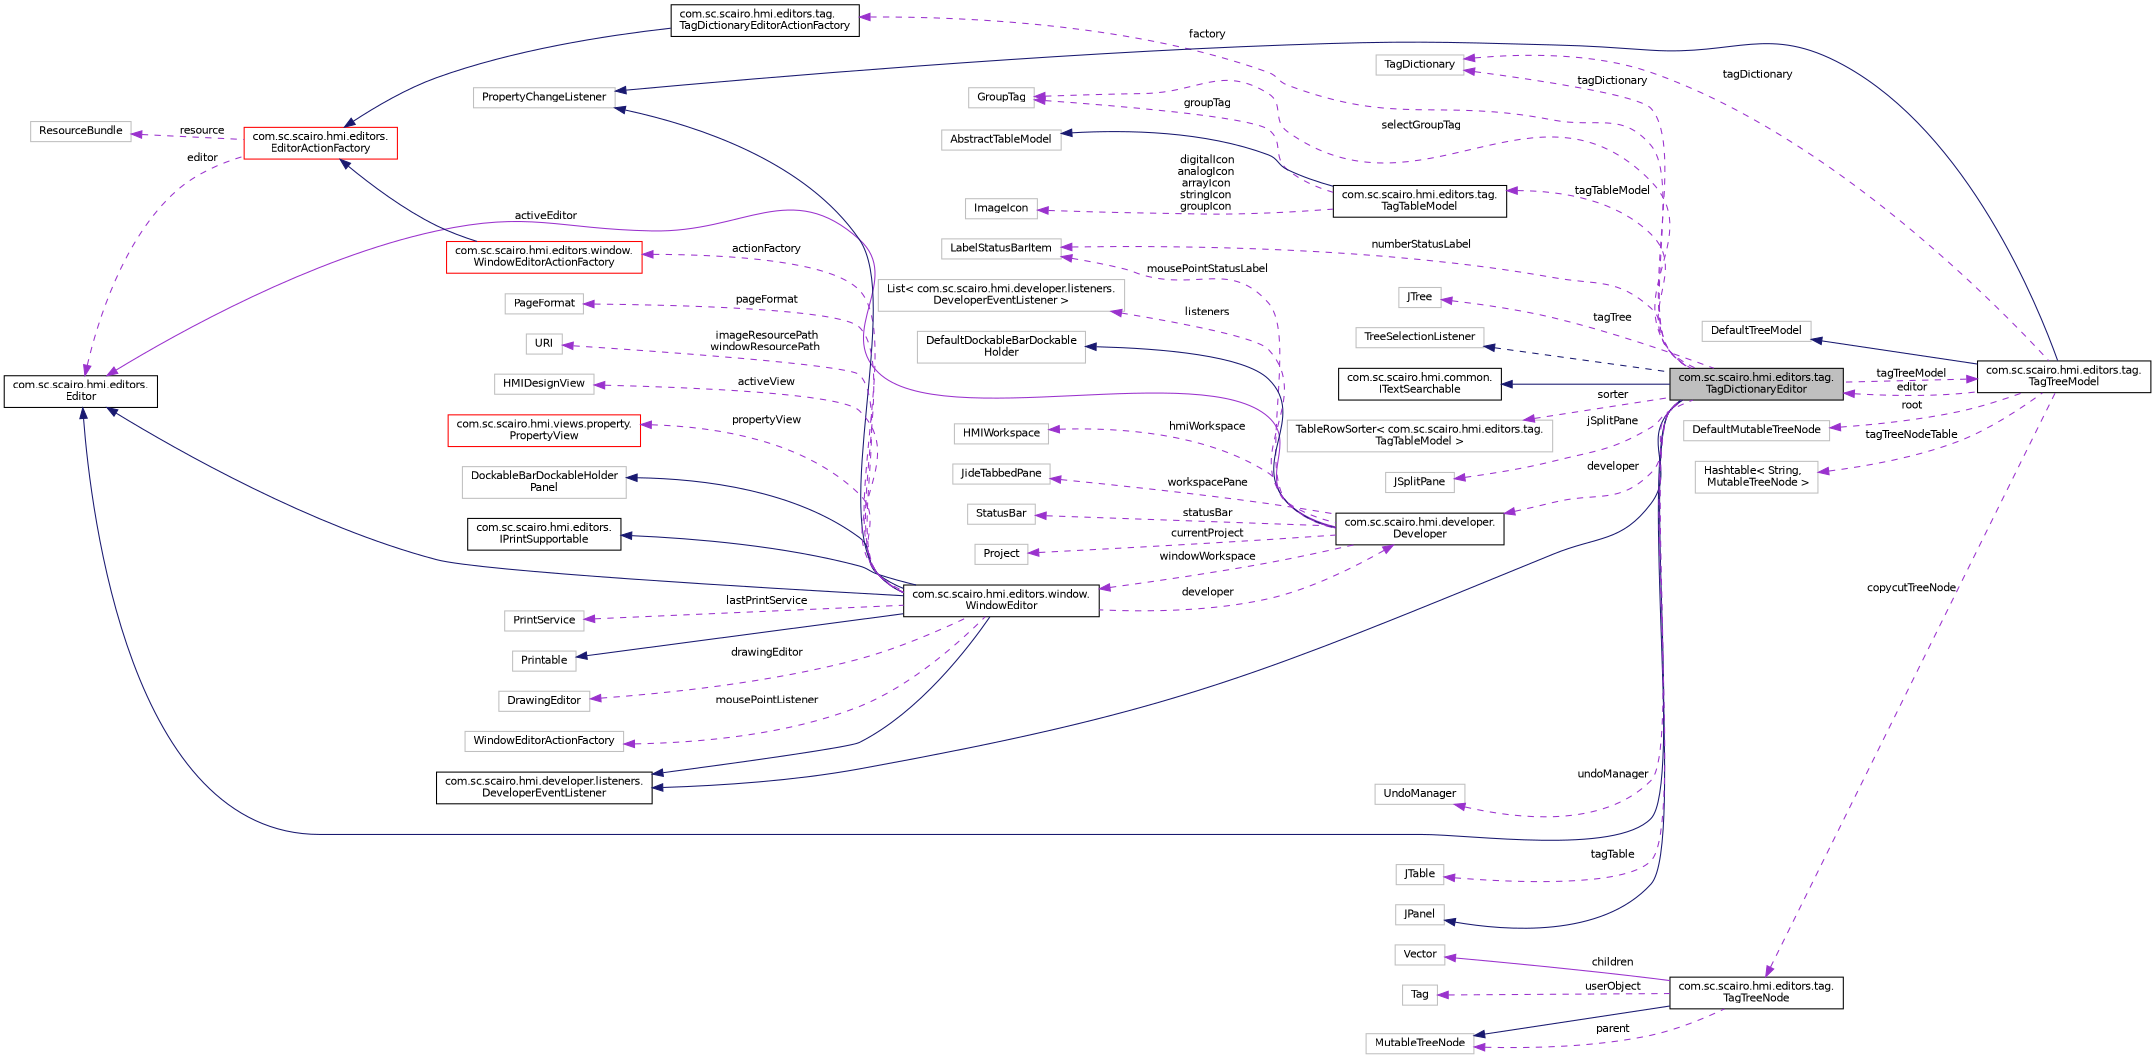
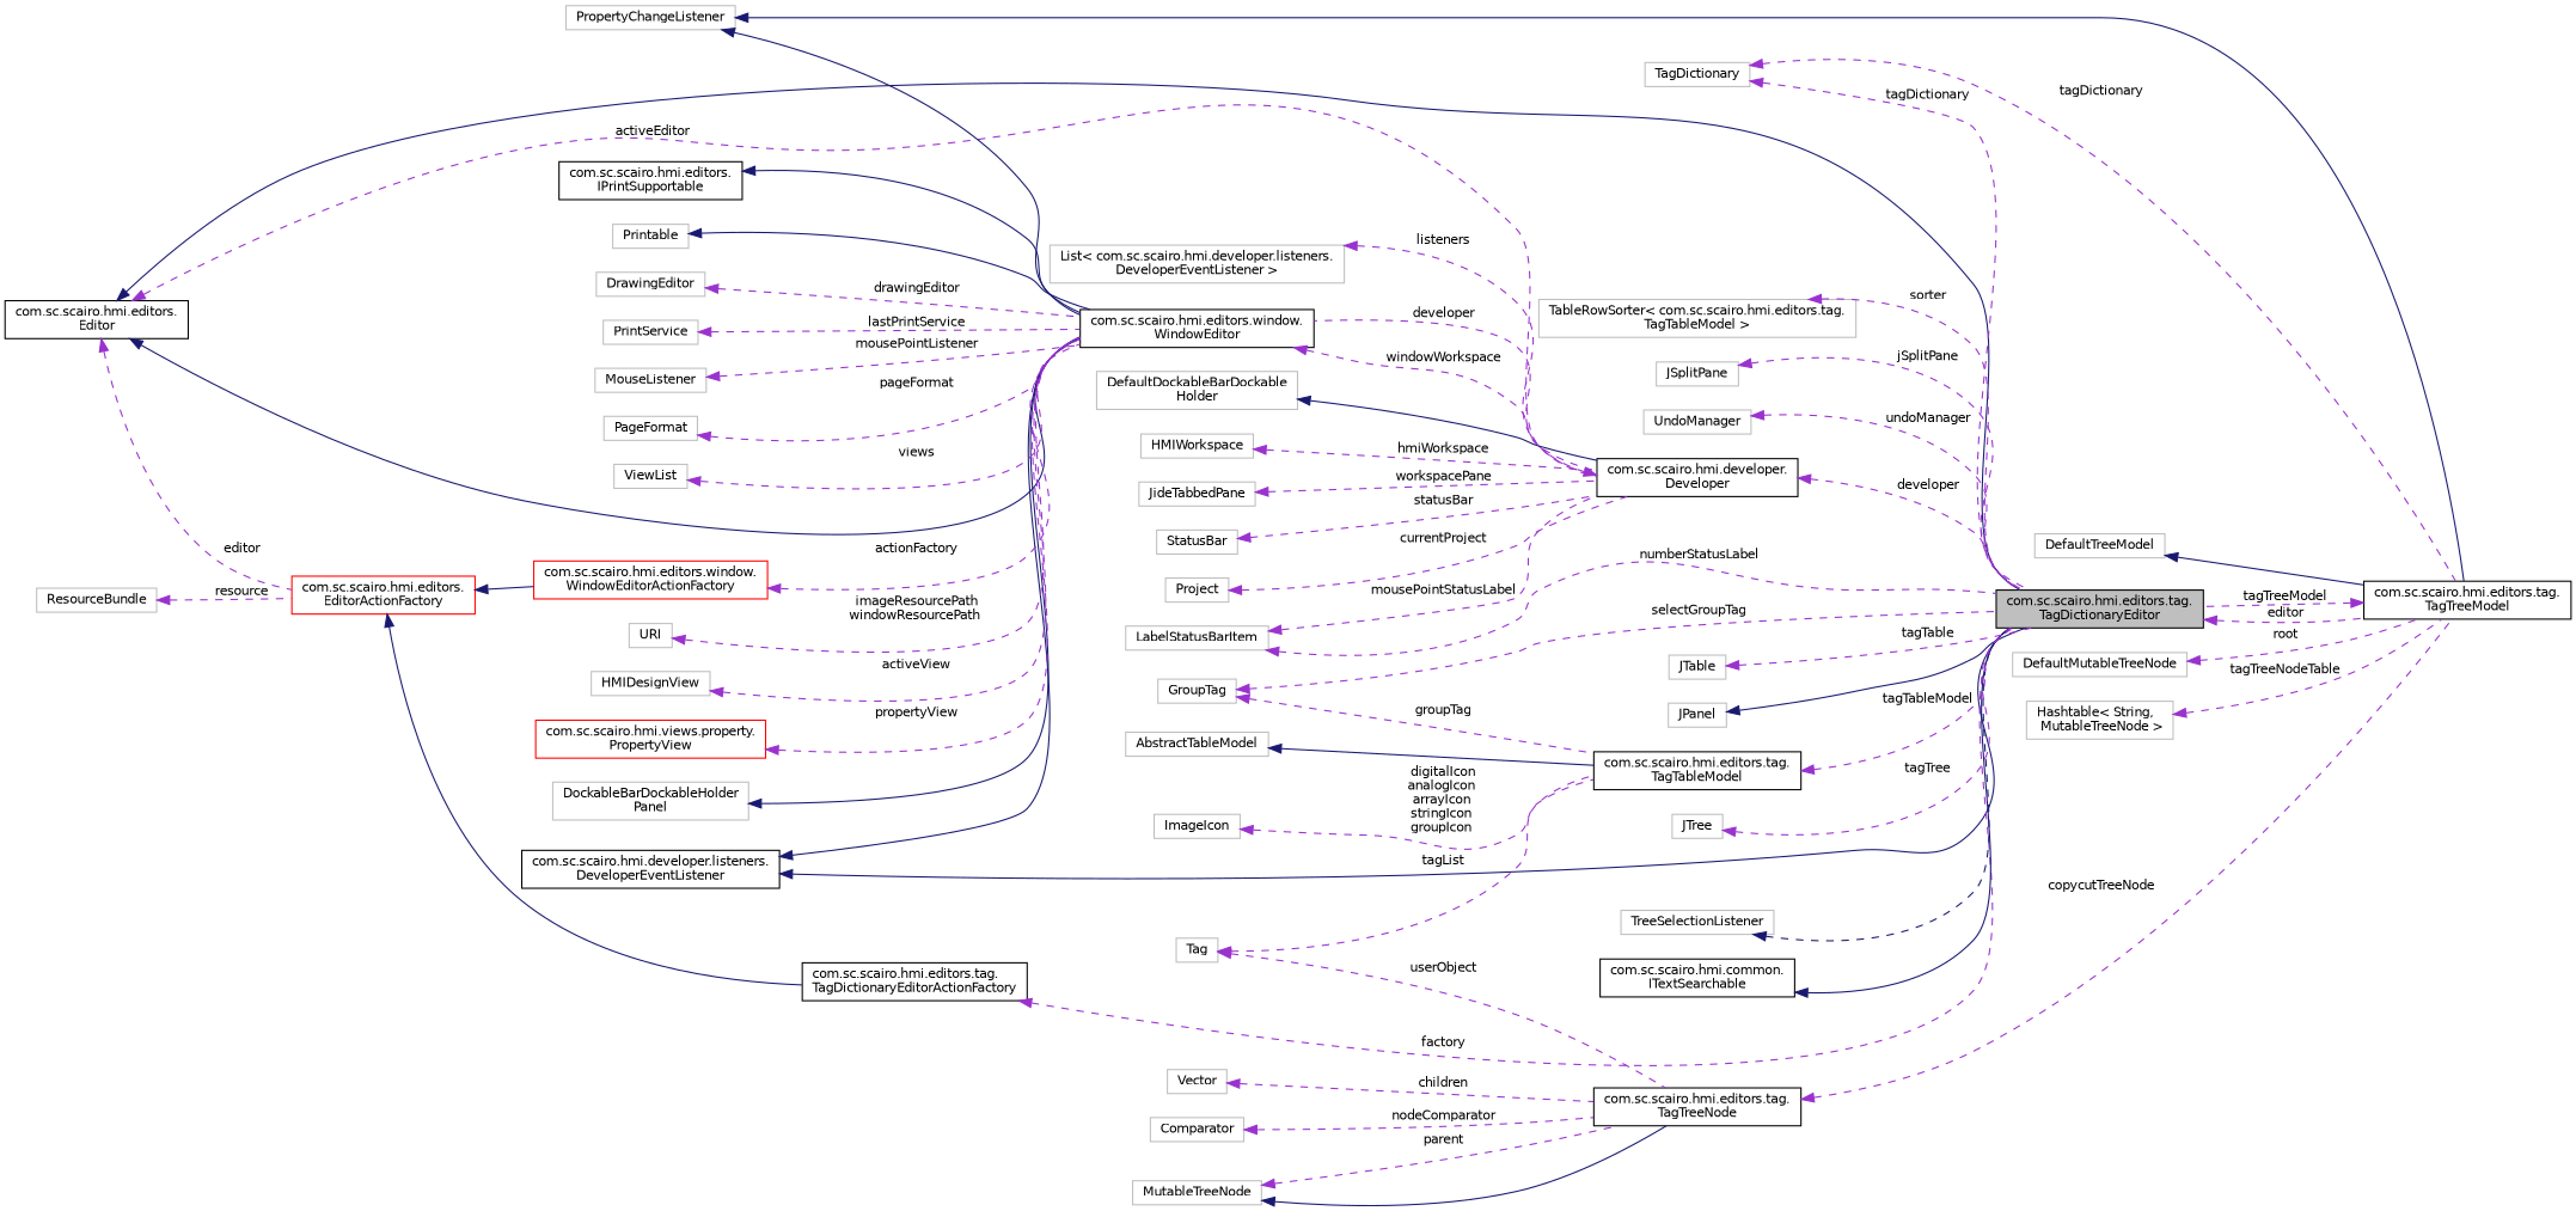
  digraph {
    rankdir=LR
    node [color=grey75 fillcolor=white fontname=Helvetica fontsize=10 shape=record style=filled]
    edge [color=darkorchid3 dir=back fontname=Helvetica fontsize=10 labelfontname=Helvetica labelfontsize=10 style=dashed]
    n1 [color=black fillcolor=grey75 fontcolor=black height=0.2 label="com.sc.scairo.hmi.editors.tag.\lTagDictionaryEditor" width=0.4]
    n2 [color=black height=0.2 label="com.sc.scairo.hmi.editors.tag.\lTagTreeModel" width=0.4]
    n3 [height=0.2 label=JPanel width=0.4]
    n4 [color=black height=0.2 label="com.sc.scairo.hmi.developer.listeners.\lDeveloperEventListener" width=0.4]
    n5 [color=black height=0.2 label="com.sc.scairo.hmi.editors.window.\lWindowEditor" width=0.4]
    n6 [color=black height=0.2 label="com.sc.scairo.hmi.developer.\lDeveloper" width=0.4]
    n7 [color=black height=0.2 label="com.sc.scairo.hmi.editors.\lEditor" width=0.4]
    n8 [color=red height=0.2 label="com.sc.scairo.hmi.editors.\lEditorActionFactory" width=0.4]
    n9 [color=red height=0.2 label="com.sc.scairo.hmi.editors.window.\lWindowEditorActionFactory" width=0.4]
    n10 [color=black height=0.2 label="com.sc.scairo.hmi.editors.tag.\lTagDictionaryEditorActionFactory" width=0.4]
    n11 [height=0.2 label=TreeSelectionListener width=0.4]
    n12 [color=black height=0.2 label="com.sc.scairo.hmi.common.\lITextSearchable" width=0.4]
    n13 [height=0.2 label=TagDictionary width=0.4]
    n14 [height=0.2 label="TableRowSorter\< com.sc.scairo.hmi.editors.tag.\lTagTableModel \>" width=0.4]
    n15 [height=0.2 label=JSplitPane width=0.4]
    n16 [height=0.2 label=UndoManager width=0.4]
    n17 [height=0.2 label=LabelStatusBarItem width=0.4]
    n18 [height=0.2 label=GroupTag width=0.4]
    n19 [color=black height=0.2 label="com.sc.scairo.hmi.editors.tag.\lTagTableModel" width=0.4]
    n20 [height=0.2 label=JTable width=0.4]
    n21 [height=0.2 label=DefaultTreeModel width=0.4]
    n22 [height=0.2 label=PropertyChangeListener width=0.4]
    n23 [height=0.2 label=DefaultMutableTreeNode width=0.4]
    n24 [height=0.2 label="Hashtable\< String,\l MutableTreeNode \>" width=0.4]
    n25 [color=black height=0.2 label="com.sc.scairo.hmi.editors.tag.\lTagTreeNode" width=0.4]
    n26 [height=0.2 label=MutableTreeNode width=0.4]
    n27 [height=0.2 label=Vector width=0.4]
+   n28 [height=0.2 label=Comparator width=0.4]
    n29 [height=0.2 label=Tag width=0.4]
    n30 [height=0.2 label="DefaultDockableBarDockable\lHolder" width=0.4]
    n31 [height=0.2 label=HMIWorkspace width=0.4]
    n32 [height=0.2 label="DockableBarDockableHolder\lPanel" width=0.4]
    n33 [color=black height=0.2 label="com.sc.scairo.hmi.editors.\lIPrintSupportable" width=0.4]
    n34 [height=0.2 label=Printable width=0.4]
    n35 [height=0.2 label=DrawingEditor width=0.4]
    n36 [height=0.2 label=PrintService width=0.4]
-   n37 [height=0.2 label=WindowEditorActionFactory width=0.4]
+   n37 [height=0.2 label=MouseListener width=0.4]
    n38 [height=0.2 label=PageFormat width=0.4]
+   n39 [height=0.2 label=ViewList width=0.4]
    n40 [height=0.2 label=URI width=0.4]
    n41 [height=0.2 label=HMIDesignView width=0.4]
    n42 [color=red height=0.2 label="com.sc.scairo.hmi.views.property.\lPropertyView" width=0.4]
    n43 [height=0.2 label=ResourceBundle width=0.4]
    n44 [height=0.2 label=JideTabbedPane width=0.4]
    n45 [height=0.2 label=StatusBar width=0.4]
    n46 [height=0.2 label=Project width=0.4]
    n47 [height=0.2 label="List\< com.sc.scairo.hmi.developer.listeners.\lDeveloperEventListener \>" width=0.4]
    n48 [height=0.2 label=JTree width=0.4]
    n49 [height=0.2 label=AbstractTableModel width=0.4]
    n50 [height=0.2 label=ImageIcon width=0.4]
    n1 -> n2 [label=" editor"]
    n2 -> n1 [label=" tagTreeModel"]
    n3 -> n1 [color=midnightblue style=solid]
    n4 -> n1 [color=midnightblue style=solid]
    n4 -> n5 [color=midnightblue style=solid]
    n5 -> n6 [label=" windowWorkspace"]
    n6 -> n1 [label=" developer"]
    n6 -> n5 [label=" developer"]
    n7 -> n1 [color=midnightblue style=solid]
    n7 -> n5 [color=midnightblue style=solid]
-   n7 -> n6 [label=" activeEditor" style=solid]
+   n7 -> n6 [label=" activeEditor"]
    n7 -> n8 [label=" editor"]
    n8 -> n9 [color=midnightblue style=solid]
    n8 -> n10 [color=midnightblue style=solid]
    n9 -> n5 [label=" actionFactory"]
    n10 -> n1 [label=" factory"]
    n11 -> n1 [color=midnightblue]
    n12 -> n1 [color=midnightblue style=solid]
    n13 -> n1 [label=" tagDictionary"]
    n13 -> n2 [label=" tagDictionary"]
    n14 -> n1 [label=" sorter"]
    n15 -> n1 [label=" jSplitPane"]
    n16 -> n1 [label=" undoManager"]
    n17 -> n1 [label=" numberStatusLabel"]
    n17 -> n6 [label=" mousePointStatusLabel"]
    n18 -> n1 [label=" selectGroupTag"]
    n18 -> n19 [label=" groupTag"]
    n19 -> n1 [label=" tagTableModel"]
    n20 -> n1 [label=" tagTable"]
    n21 -> n2 [color=midnightblue style=solid]
    n22 -> n2 [color=midnightblue style=solid]
    n22 -> n5 [color=midnightblue style=solid]
    n23 -> n2 [label=" root"]
    n24 -> n2 [label=" tagTreeNodeTable"]
    n25 -> n2 [label=" copycutTreeNode"]
    n26 -> n25 [color=midnightblue style=solid]
    n26 -> n25 [label=" parent"]
-   n27 -> n25 [label=" children" style=solid]
+   n27 -> n25 [label=" children"]
+   n28 -> n25 [label=" nodeComparator"]
+   n29 -> n19 [label=" tagList"]
    n29 -> n25 [label=" userObject"]
    n30 -> n6 [color=midnightblue style=solid]
    n31 -> n6 [label=" hmiWorkspace"]
    n32 -> n5 [color=midnightblue style=solid]
    n33 -> n5 [color=midnightblue style=solid]
    n34 -> n5 [color=midnightblue style=solid]
    n35 -> n5 [label=" drawingEditor"]
    n36 -> n5 [label=" lastPrintService"]
    n37 -> n5 [label=" mousePointListener"]
    n38 -> n5 [label=" pageFormat"]
+   n39 -> n5 [label=" views"]
    n40 -> n5 [label=" imageResourcePath\nwindowResourcePath"]
    n41 -> n5 [label=" activeView"]
    n42 -> n5 [label=" propertyView"]
    n43 -> n8 [label=" resource"]
    n44 -> n6 [label=" workspacePane"]
    n45 -> n6 [label=" statusBar"]
    n46 -> n6 [label=" currentProject"]
    n47 -> n6 [label=" listeners"]
    n48 -> n1 [label=" tagTree"]
    n49 -> n19 [color=midnightblue style=solid]
    n50 -> n19 [label=" digitalIcon\nanalogIcon\narrayIcon\nstringIcon\ngroupIcon"]
  }
